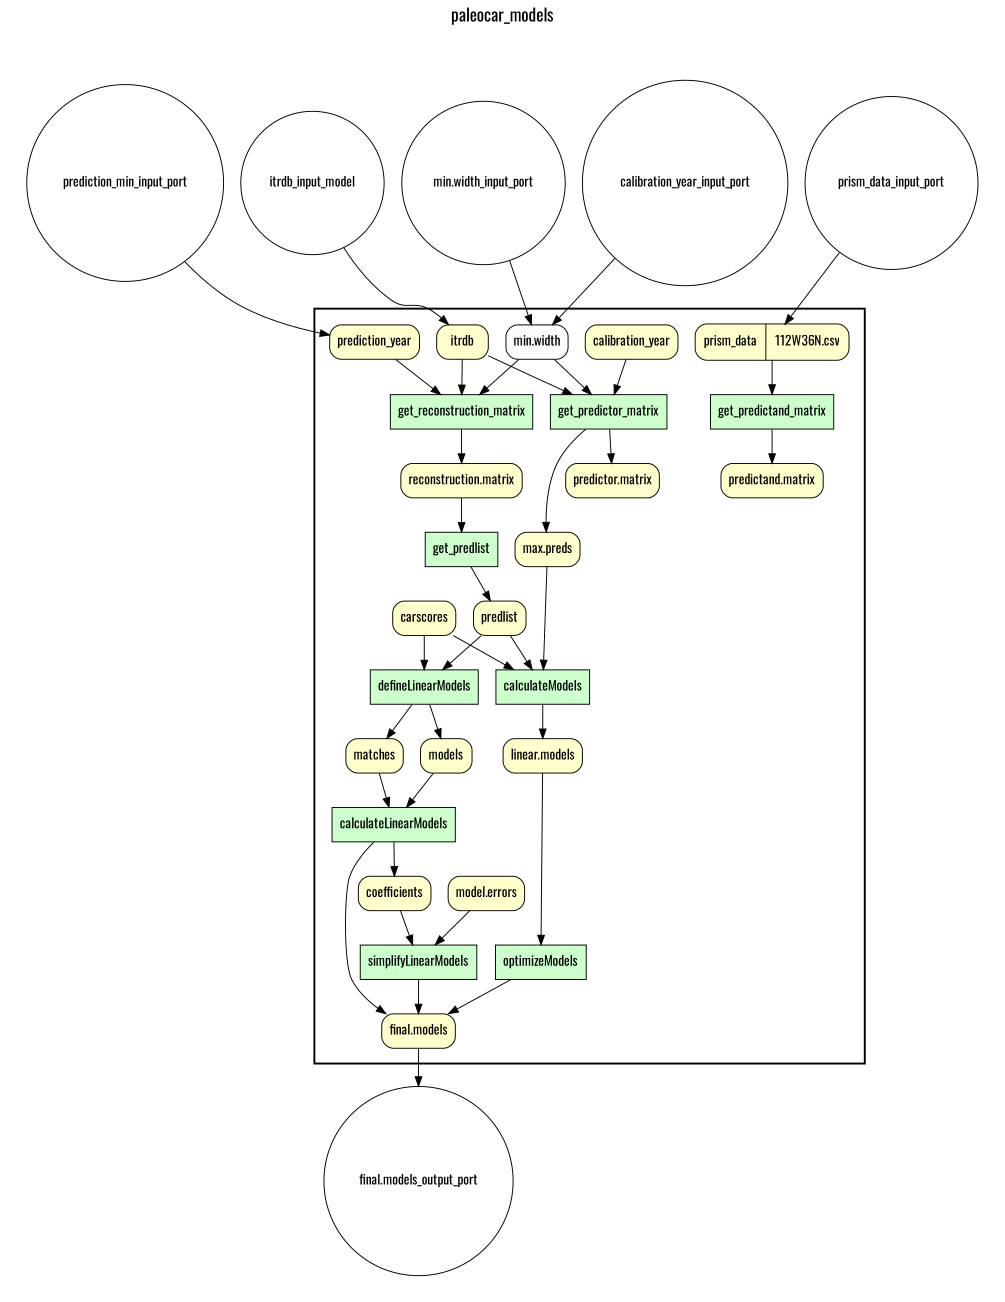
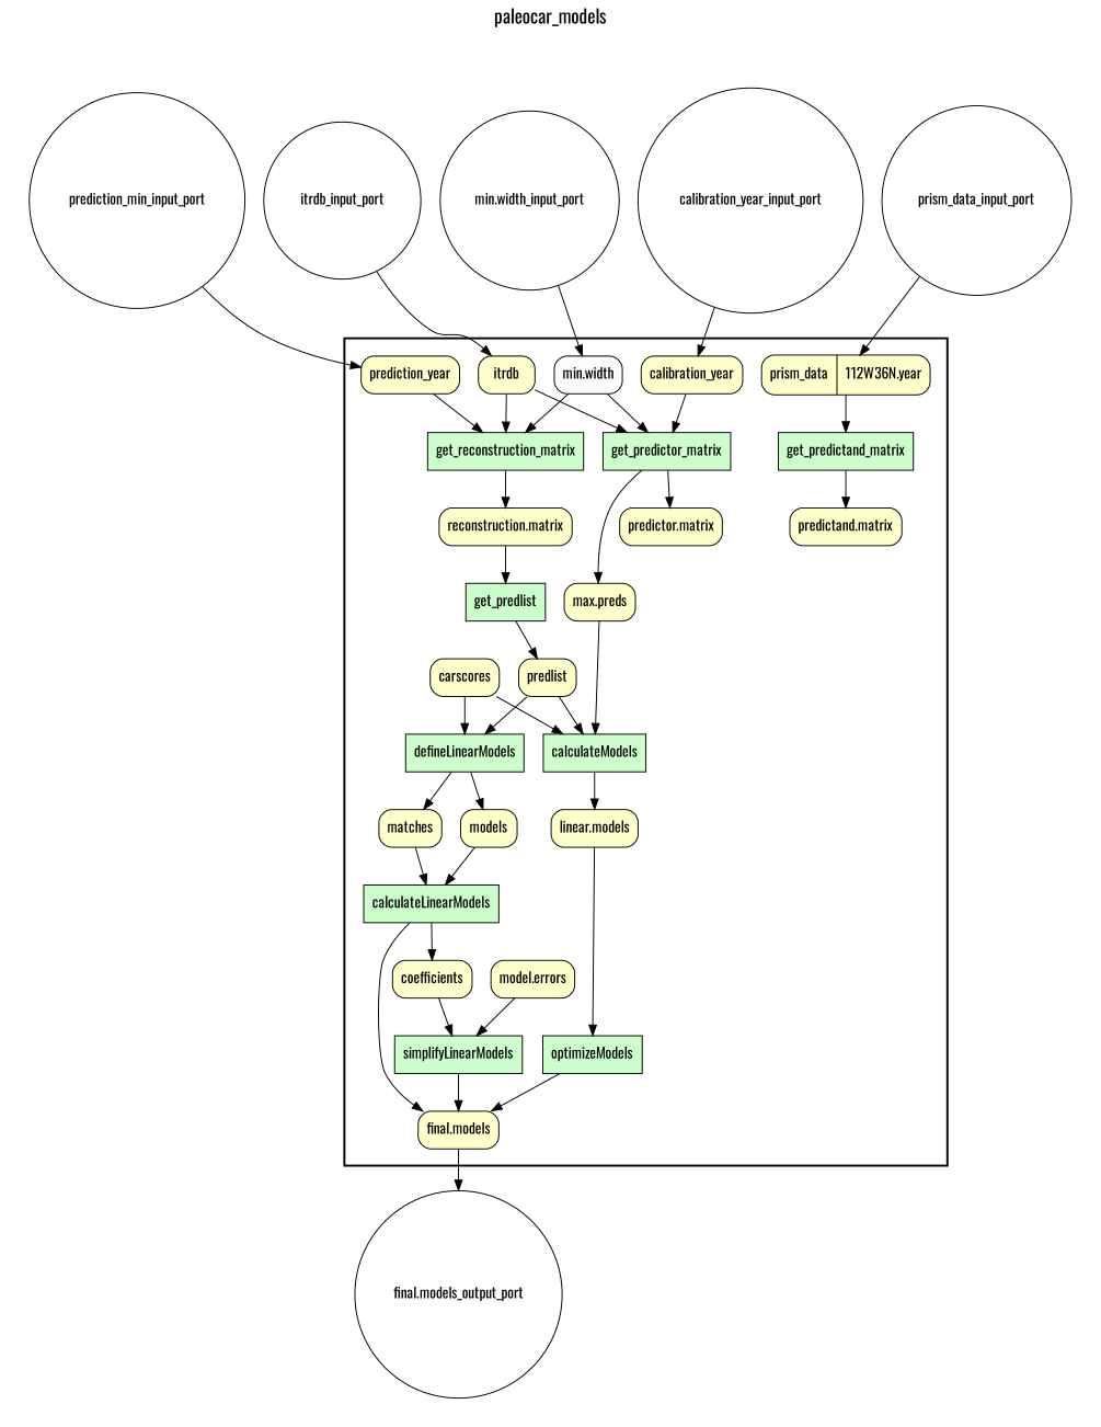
  digraph {
    fontname=Oswald
    fontsize=18
    label=paleocar_models
    labelloc=t
    rankdir=TB
    node [fillcolor="#FFFFCC" fontname=Oswald peripheries=1 shape=box style="rounded,filled"]
    edge [fontname=Oswald]
    get_predictor_matrix [fillcolor="#CCFFCC" style=filled]
    "predictor.matrix"
    "max.preds"
    get_reconstruction_matrix [fillcolor="#CCFFCC" style=filled]
    "reconstruction.matrix"
    get_predlist [fillcolor="#CCFFCC" style=filled]
    predlist
    get_predictand_matrix [fillcolor="#CCFFCC" style=filled]
    "predictand.matrix"
    carscores
    calculateModels [fillcolor="#CCFFCC" style=filled]
    "linear.models"
    defineLinearModels [fillcolor="#CCFFCC" style=filled]
    models
    matches
    calculateLinearModels [fillcolor="#CCFFCC" style=filled]
    coefficients
    "model.errors"
    simplifyLinearModels [fillcolor="#CCFFCC" style=filled]
    "final.models"
    optimizeModels [fillcolor="#CCFFCC" style=filled]
    itrdb
    calibration_year
    prediction_year
-   n25 [label="{{<f0> prism_data |<f1> 112W36N.csv}}" rankdir=LR shape=record]
+   n25 [label="{{<f0> prism_data |<f1> 112W36N.year}}" rankdir=LR shape=record]
    "min.width" [fillcolor="#FCFCFC"]
-   itrdb_input_port [fillcolor="#FFFFFF" shape=circle width=0.2 label=itrdb_input_model]
+   itrdb_input_port [fillcolor="#FFFFFF" shape=circle width=0.2]
    prism_data_input_port [fillcolor="#FFFFFF" shape=circle width=0.2]
    calibration_year_input_port [fillcolor="#FFFFFF" shape=circle width=0.2]
    n30 [fillcolor="#FFFFFF" label=prediction_min_input_port shape=circle width=0.2]
    "min.width_input_port" [fillcolor="#FFFFFF" shape=circle width=0.2]
    "final.models_output_port" [fillcolor="#FFFFFF" shape=circle width=0.2]
    subgraph cluster_1 {
      color=black
      label=""
      penwidth=2
      subgraph cluster_2 {
        color=black
        label=""
        penwidth=0
        get_predictor_matrix
        "predictor.matrix"
        "max.preds"
        get_reconstruction_matrix
        "reconstruction.matrix"
        get_predlist
        predlist
        get_predictand_matrix
        "predictand.matrix"
        carscores
        calculateModels
        "linear.models"
        defineLinearModels
        models
        matches
        calculateLinearModels
        coefficients
        "model.errors"
        simplifyLinearModels
        "final.models"
        optimizeModels
        itrdb
        calibration_year
        prediction_year
        n25
        "min.width"
      }
    }
    subgraph cluster_3 {
      label=""
      penwidth=0
      subgraph cluster_4 {
        label=""
        penwidth=0
        "final.models_output_port"
      }
    }
    subgraph cluster_5 {
      label=""
      penwidth=0
      subgraph cluster_6 {
        label=""
        penwidth=0
        itrdb_input_port
        prism_data_input_port
        calibration_year_input_port
        n30
        "min.width_input_port"
      }
    }
    get_predictor_matrix -> "predictor.matrix"
    get_predictor_matrix -> "max.preds"
    "max.preds" -> calculateModels
    get_reconstruction_matrix -> "reconstruction.matrix"
    "reconstruction.matrix" -> get_predlist
    get_predlist -> predlist
    predlist -> calculateModels
    predlist -> defineLinearModels
    get_predictand_matrix -> "predictand.matrix"
    carscores -> calculateModels
    carscores -> defineLinearModels
    calculateModels -> "linear.models"
    "linear.models" -> optimizeModels
    defineLinearModels -> models
    defineLinearModels -> matches
    models -> calculateLinearModels
    matches -> calculateLinearModels
    calculateLinearModels -> coefficients
    calculateLinearModels -> "final.models"
    coefficients -> simplifyLinearModels
    "model.errors" -> simplifyLinearModels
    simplifyLinearModels -> "final.models"
    "final.models" -> "final.models_output_port"
    optimizeModels -> "final.models"
    itrdb -> get_predictor_matrix
    itrdb -> get_reconstruction_matrix
    calibration_year -> get_predictor_matrix
    prediction_year -> get_reconstruction_matrix
    n25 -> get_predictand_matrix
    "min.width" -> get_predictor_matrix
    "min.width" -> get_reconstruction_matrix
    itrdb_input_port -> itrdb
    prism_data_input_port -> n25
-   calibration_year_input_port -> "min.width"
+   calibration_year_input_port -> calibration_year
    n30 -> prediction_year
    "min.width_input_port" -> "min.width"
  }
